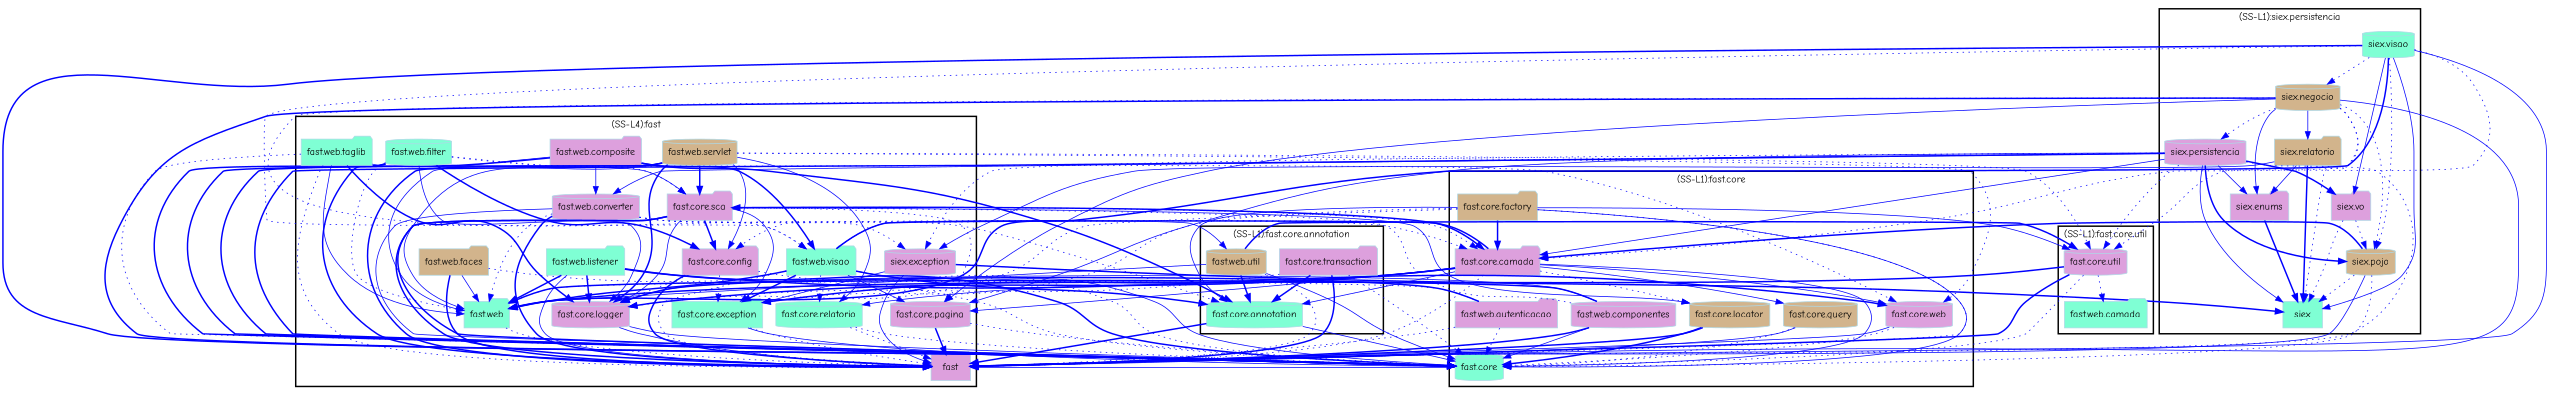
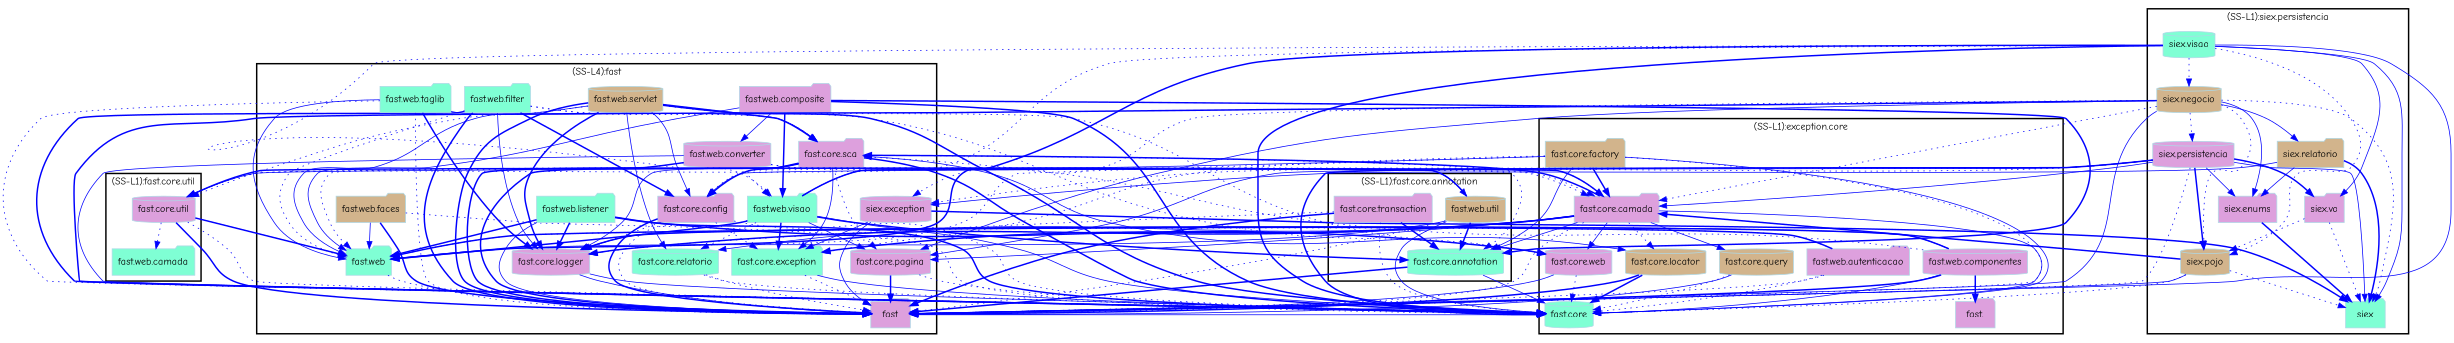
  digraph {
    fontname="Comic Neue"
    node [color=lightblue fillcolor=plum fontcolor=black fontname="Comic Neue" shape=folder style=filled]
    edge [color=blue font=6 fontname="Comic Neue" style=dotted]
    n1 [label="fast.web.autenticacao"]
    n2 [label="fast.core.web" shape=cylinder]
    n3 [fillcolor=tan label="fast.core.factory"]
    n4 [fillcolor=aquamarine label="fast.core" shape=cylinder]
    n5 [fillcolor=tan label="fast.core.locator" shape=cylinder]
    n6 [label="fast.core.camada"]
    n7 [fillcolor=tan label="fast.core.query" shape=cylinder]
    n8 [label="fast.web.componentes" shape=cylinder]
+   n9 [label="fast."]
    n10 [fillcolor=aquamarine label="fast.web.visao"]
    n11 [fillcolor=aquamarine label="fast.core.relatorio" shape=cylinder]
    n12 [label="fast.core.pagina" shape=cylinder]
    n13 [fillcolor=tan label="fast.web.faces"]
    n14 [fillcolor=aquamarine label="fast.web"]
    n15 [label="fast.web.converter" shape=cylinder]
    n16 [label="fast.web.composite"]
    n17 [fillcolor=aquamarine label="fast.core.exception"]
    n18 [label="siex.exception" shape=cylinder]
    n19 [label="fast.core.sca"]
    n20 [label="fast.core.config"]
    n21 [label=fast]
    n22 [fillcolor=tan label="fast.web.servlet" shape=cylinder]
-   n23 [fillcolor=aquamarine label="fast.web.filter" shape=cylinder]
+   n23 [fillcolor=aquamarine label="fast.web.filter"]
    n24 [label="fast.core.logger" shape=cylinder]
    n25 [fillcolor=aquamarine label="fast.web.taglib"]
    n26 [fillcolor=aquamarine label="fast.web.listener"]
    n27 [fillcolor=tan label="siex.relatorio"]
    n28 [label="siex.enums"]
    n29 [fillcolor=aquamarine label="siex.visao" shape=cylinder]
    n30 [fillcolor=tan label="siex.pojo" shape=cylinder]
    n31 [label="siex.vo"]
    n32 [fillcolor=aquamarine label=siex]
    n33 [fillcolor=tan label="siex.negocio" shape=cylinder]
    n34 [label="siex.persistencia" shape=cylinder]
    n35 [fillcolor=tan label="fast.web.util" shape=cylinder]
    n36 [label="fast.core.transaction"]
    n37 [fillcolor=aquamarine label="fast.core.annotation" shape=cylinder]
    n38 [label="fast.core.util" shape=cylinder]
    n39 [fillcolor=aquamarine label="fast.web.camada"]
    subgraph cluster_1 {
      color=black
-     label="(SS-L1):fast.core"
+     label="(SS-L1):exception.core"
      style=bold
      n1
      n2
      n3
      n4
      n5
      n6
      n7
      n8
+     n9
    }
    subgraph cluster_2 {
      color=black
      label="(SS-L4):fast"
      style=bold
      n10
      n11
      n12
      n13
      n14
      n15
      n16
      n17
      n18
      n19
      n20
      n21
      n22
      n23
      n24
      n25
      n26
    }
    subgraph cluster_3 {
      color=black
      label="(SS-L1):siex.persistencia"
      style=bold
      n27
      n28
      n29
      n30
      n31
      n32
      n33
      n34
    }
    subgraph cluster_4 {
      color=black
      label="(SS-L1):fast.core.annotation"
      style=bold
      n35
      n36
      n37
    }
    subgraph cluster_5 {
      color=black
      label="(SS-L1):fast.core.util"
      style=bold
      n38
      n39
    }
    n1 -> n4
    n1 -> n14
    n1 -> n21
    n1 -> n24 [style=bold]
    n2 -> n4
    n2 -> n21 [style=solid]
    n3 -> n4 [style=solid]
    n3 -> n6 [style=bold]
    n3 -> n17
    n3 -> n21
    n3 -> n24
    n3 -> n37 [style=solid]
    n3 -> n38 [style=solid]
    n4 -> n21 [style=solid]
    n5 -> n4 [style=bold]
    n5 -> n21 [style=bold]
    n6 -> n2 [style=solid]
    n6 -> n4 [style=solid]
    n6 -> n5
    n6 -> n7 [style=solid]
    n6 -> n11 [style=solid]
    n6 -> n12 [style=solid]
    n6 -> n17 [style=bold]
    n6 -> n19 [style=bold]
    n6 -> n20
    n6 -> n21
    n6 -> n24 [style=bold]
    n6 -> n37 [style=solid]
    n7 -> n4
    n7 -> n21 [style=solid]
    n8 -> n4 [style=solid]
+   n8 -> n9 [style=bold]
    n8 -> n14 [style=bold]
    n8 -> n19
    n8 -> n21 [style=bold]
    n8 -> n24 [style=solid]
    n10 -> n4 [style=solid]
    n10 -> n6 [style=bold]
    n10 -> n11
    n10 -> n12 [style=solid]
    n10 -> n14 [style=bold]
    n10 -> n17 [style=bold]
    n10 -> n21
    n10 -> n35 [style=solid]
    n10 -> n37 [style=bold]
    n11 -> n4
    n11 -> n21
    n12 -> n4
    n12 -> n21 [style=bold]
    n13 -> n4
    n13 -> n14 [style=solid]
    n13 -> n21 [style=bold]
    n14 -> n21
    n15 -> n4 [style=solid]
    n15 -> n6
    n15 -> n10
    n15 -> n14
    n15 -> n21 [style=bold]
    n15 -> n37
    n16 -> n4 [style=bold]
    n16 -> n10 [style=bold]
    n16 -> n14 [style=solid]
    n16 -> n15 [style=solid]
    n16 -> n37 [style=bold]
    n17 -> n4 [style=solid]
    n17 -> n21
    n18 -> n17 [style=solid]
    n18 -> n21 [style=solid]
    n18 -> n32 [style=bold]
    n19 -> n4 [style=bold]
    n19 -> n5 [style=solid]
    n19 -> n6
    n19 -> n12
    n19 -> n17 [style=solid]
    n19 -> n20 [style=bold]
    n19 -> n21 [style=bold]
    n19 -> n24 [style=solid]
    n20 -> n4
    n20 -> n17
    n20 -> n21 [style=bold]
    n20 -> n24
    n22 -> n2
    n22 -> n4 [style=bold]
    n22 -> n11 [style=solid]
    n22 -> n14 [style=solid]
    n22 -> n19 [style=bold]
    n22 -> n20 [style=solid]
    n22 -> n21 [style=bold]
    n22 -> n24 [style=bold]
    n22 -> n38
    n23 -> n2
    n23 -> n4 [style=bold]
    n23 -> n14
    n23 -> n19
    n23 -> n20 [style=bold]
    n23 -> n21 [style=bold]
    n23 -> n24 [style=solid]
    n24 -> n4 [style=solid]
    n24 -> n21 [style=solid]
    n25 -> n4
    n25 -> n14 [style=solid]
    n25 -> n19 [style=solid]
    n25 -> n21
    n25 -> n24 [style=bold]
    n26 -> n2 [style=bold]
    n26 -> n4 [style=bold]
    n26 -> n14 [style=bold]
    n26 -> n21 [style=solid]
    n26 -> n24 [style=bold]
    n27 -> n18 [style=solid]
    n27 -> n28 [style=solid]
    n27 -> n32 [style=bold]
    n28 -> n32 [style=bold]
    n29 -> n4 [style=bold]
    n29 -> n10
    n29 -> n14 [style=bold]
    n29 -> n21 [style=solid]
    n29 -> n30
    n29 -> n31 [style=solid]
    n29 -> n32 [style=solid]
    n29 -> n33
    n29 -> n38
    n30 -> n4
    n30 -> n6 [style=bold]
    n30 -> n21 [style=solid]
    n30 -> n32
    n31 -> n30
    n31 -> n32
    n33 -> n4 [style=bold]
    n33 -> n6
    n33 -> n12 [style=solid]
    n33 -> n18
    n33 -> n21 [style=solid]
    n33 -> n27 [style=solid]
    n33 -> n28 [style=solid]
    n33 -> n30
    n33 -> n32
    n33 -> n34
    n34 -> n4 [style=bold]
    n34 -> n6 [style=solid]
    n34 -> n12 [style=solid]
    n34 -> n18
-   n34 -> n15 [style=solid]
+   n34 -> n20 [style=solid]
    n34 -> n21
    n34 -> n28 [style=solid]
    n34 -> n30 [style=bold]
    n34 -> n31 [style=bold]
    n34 -> n32 [style=solid]
    n34 -> n38
    n35 -> n4 [style=solid]
    n35 -> n14 [style=solid]
    n35 -> n21
    n35 -> n37 [style=bold]
    n35 -> n38 [style=bold]
    n36 -> n4
    n36 -> n21 [style=bold]
    n36 -> n24
    n36 -> n37 [style=bold]
    n37 -> n4 [style=solid]
    n37 -> n21 [style=bold]
    n38 -> n4
    n38 -> n14 [style=bold]
    n38 -> n21 [style=bold]
    n38 -> n39
  }
